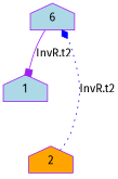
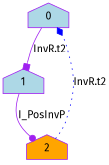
  digraph {
    fontname="Fira Sans"
    node [color=purple fillcolor=lightblue fontname="Fira Sans" shape=house style=filled]
    edge [color=purple fontname="Fira Sans" style=solid]
-   0 [label=6]
+   0
    1
    2 [fillcolor=orange]
    0 -> 1 [arrowhead=box label="InvR.t2"]
+   1 -> 2 [arrowhead=dot label=I_PosInvP]
    2 -> 0 [arrowhead=diamond color=blue label="InvR.t2" style=dotted]
  }
